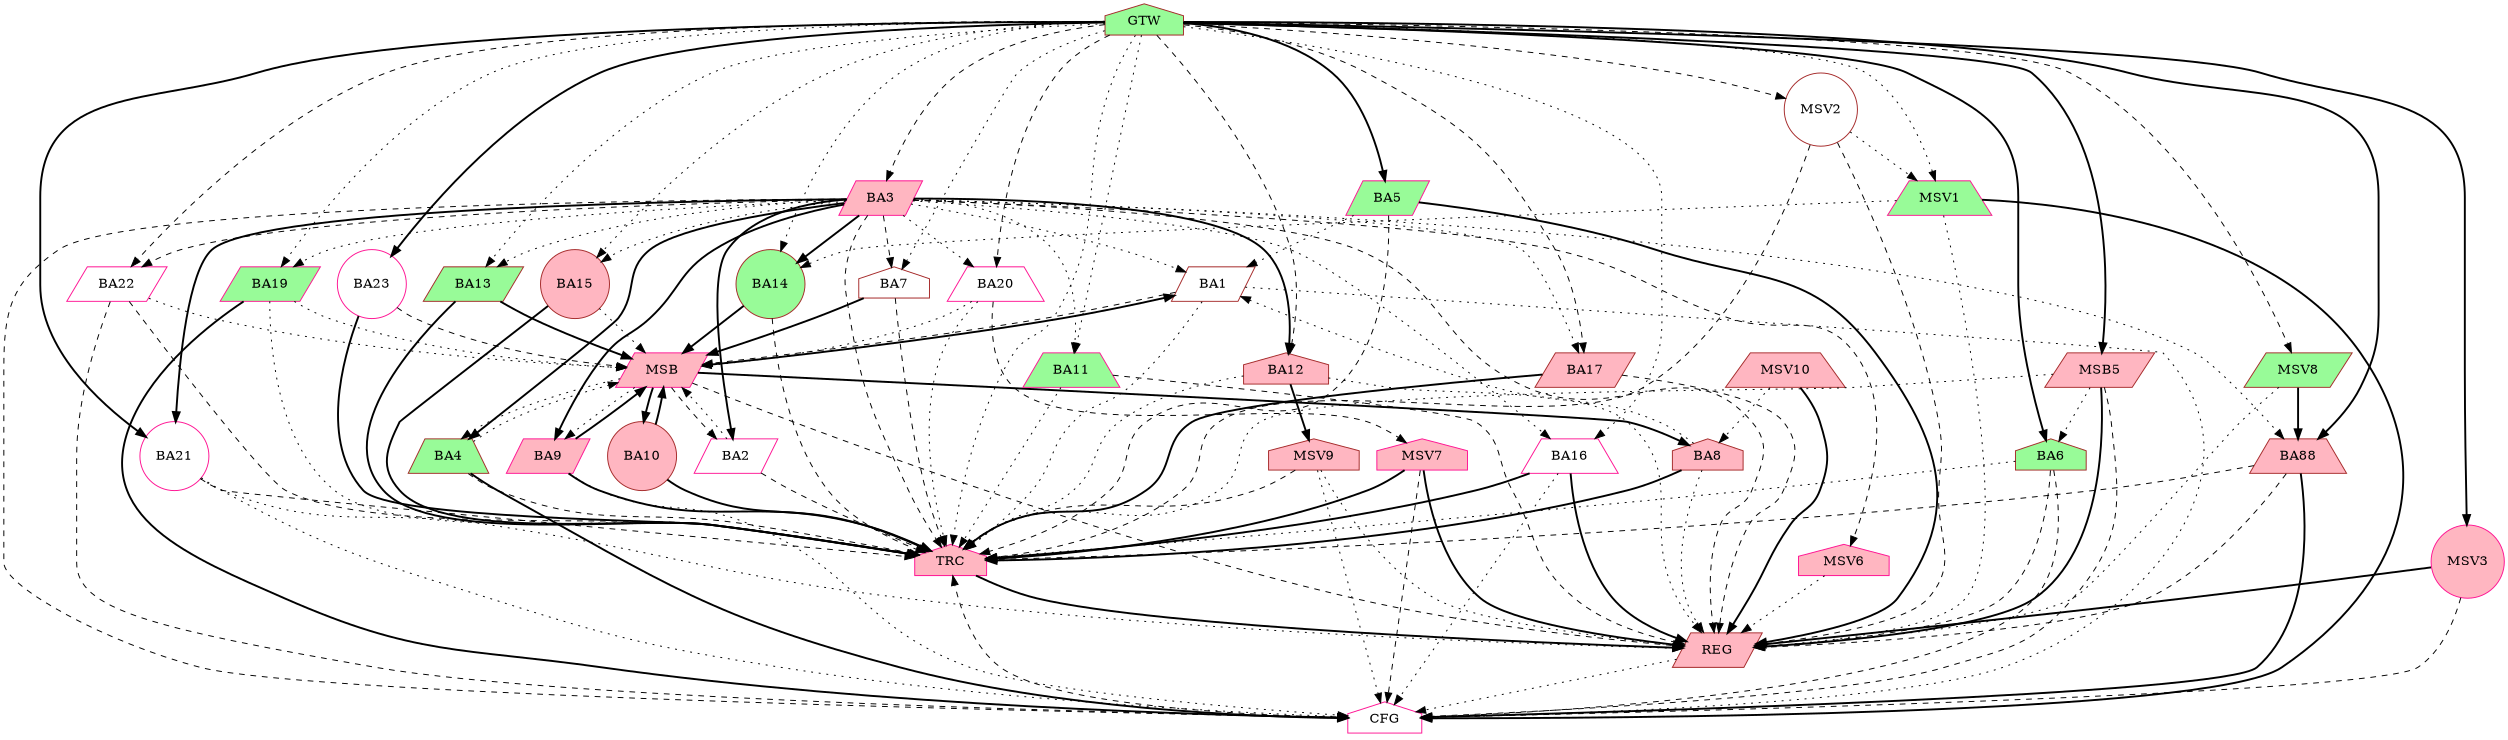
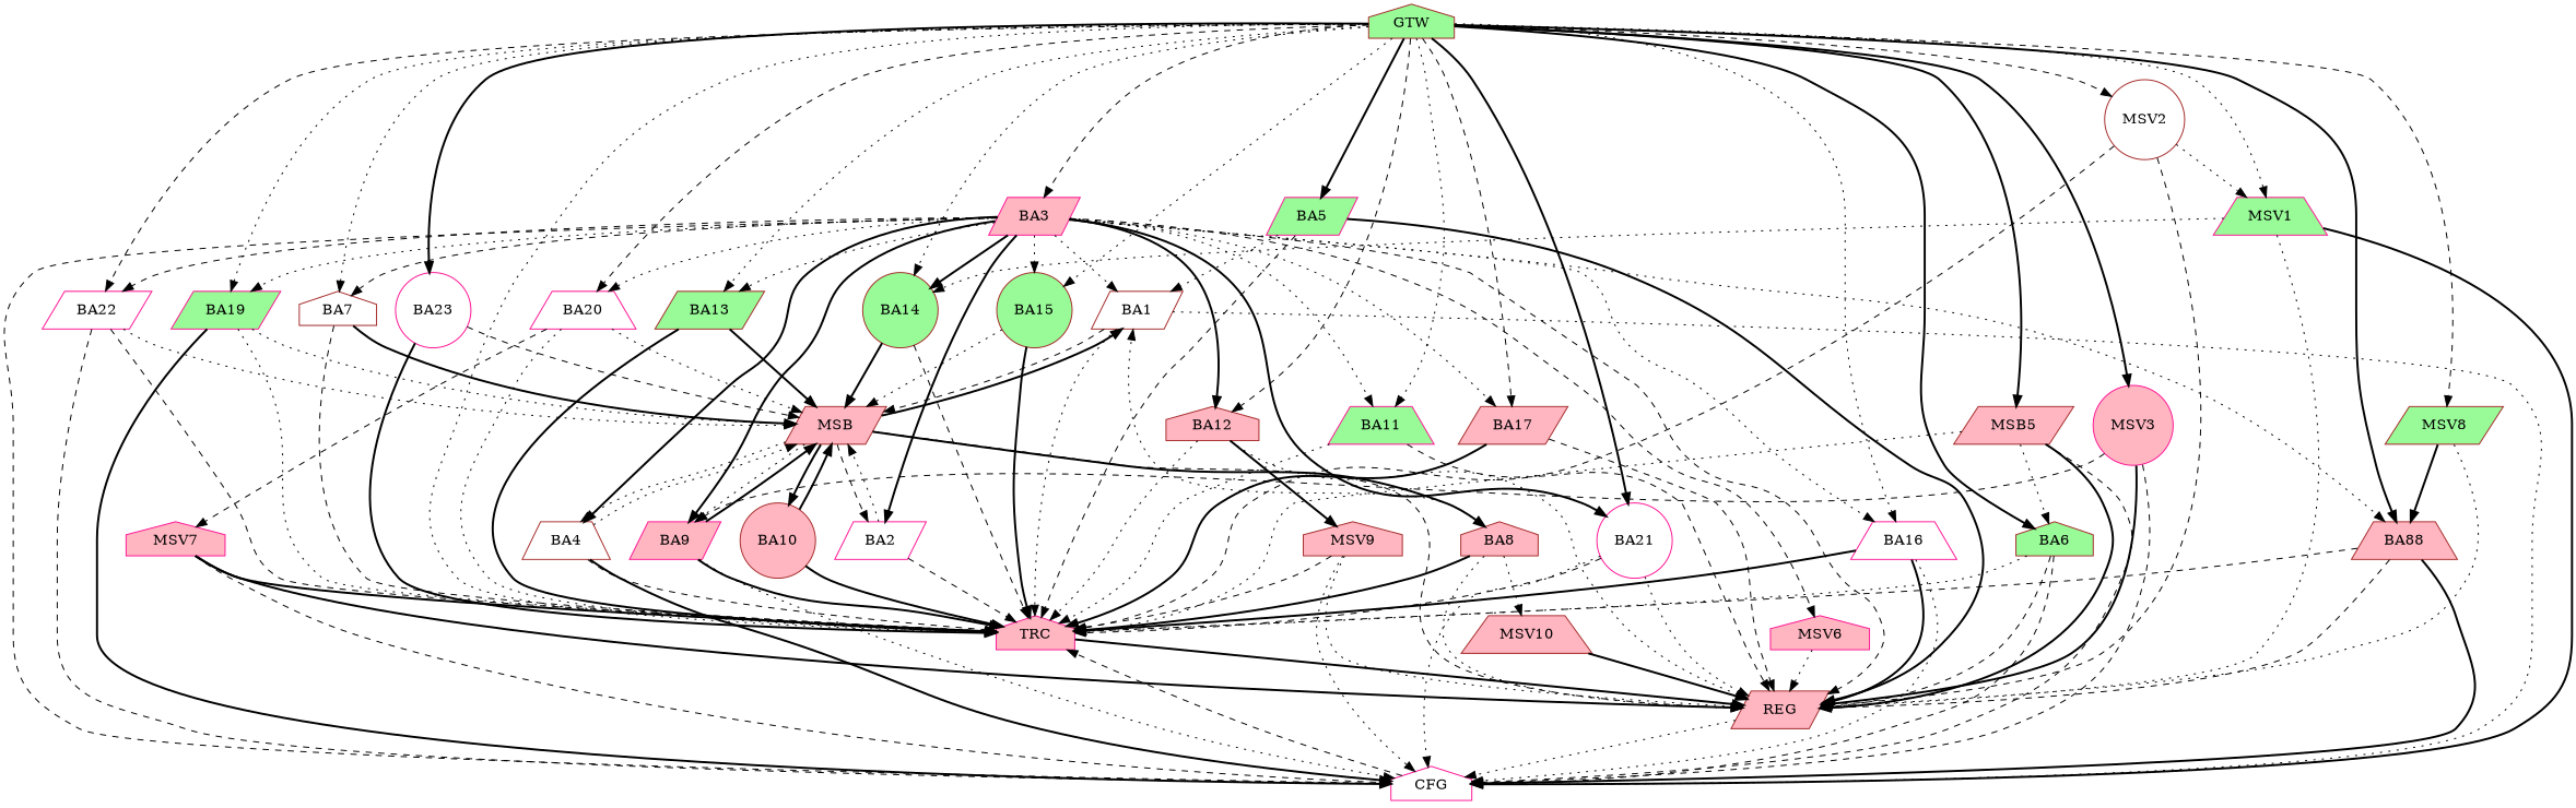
  strict digraph {
    node [color=brown fillcolor=lightpink shape=parallelogram style=filled]
    edge [style=dotted]
    n1 [fillcolor=white label=BA1]
-   n2 [color=deeppink label=MSB]
+   n2 [label=MSB]
    n3 [color=deeppink fillcolor=white label=CFG shape=house]
    n4 [color=deeppink label=TRC shape=house]
    n5 [color=deeppink fillcolor=white label=BA2]
-   n6 [fillcolor=palegreen label=BA4 shape=trapezium]
+   n6 [fillcolor=white label=BA4 shape=trapezium]
    n7 [color=deeppink label=BA9]
    n8 [label=REG]
    n9 [label=BA8 shape=house]
    n10 [label=BA10 shape=circle]
    n11 [color=deeppink label=BA3]
    n12 [fillcolor=white label=BA7 shape=house]
    n13 [color=deeppink fillcolor=palegreen label=BA11 shape=trapezium]
    n14 [label=BA12 shape=house]
    n15 [fillcolor=palegreen label=BA13]
    n16 [fillcolor=palegreen label=BA14 shape=circle]
-   n17 [label=BA15 shape=circle]
+   n17 [fillcolor=palegreen label=BA15 shape=circle]
    n18 [color=deeppink fillcolor=white label=BA16 shape=trapezium]
    n19 [label=BA17]
    n20 [label=BA88 shape=trapezium]
    n21 [color=deeppink fillcolor=palegreen label=BA19]
    n22 [color=deeppink fillcolor=white label=BA20 shape=trapezium]
    n23 [color=deeppink fillcolor=white label=BA21 shape=circle]
    n24 [color=deeppink fillcolor=white label=BA22]
    n25 [color=deeppink label=MSV6 shape=house]
    n26 [label=MSV9 shape=house]
    n27 [color=deeppink label=MSV7 shape=house]
    n28 [color=deeppink fillcolor=palegreen label=BA5]
    n29 [fillcolor=palegreen label=BA6 shape=house]
    n30 [label=MSV10 shape=trapezium]
    n31 [color=deeppink fillcolor=white label=BA23 shape=circle]
    n32 [fillcolor=palegreen label=GTW shape=house]
    n33 [color=deeppink fillcolor=palegreen label=MSV1 shape=trapezium]
    n34 [fillcolor=white label=MSV2 shape=circle]
    n35 [color=deeppink label=MSV3 shape=circle]
    n36 [label=MSB5]
    n37 [fillcolor=palegreen label=MSV8]
    n1 -> n2 [style=dashed]
    n1 -> n3
    n1 -> n4
    n2 -> n1 [style=bold]
    n2 -> n5 [style=dashed]
    n2 -> n6
    n2 -> n7
    n2 -> n8 [style=dashed]
    n2 -> n9 [style=bold]
    n2 -> n10 [style=bold]
    n3 -> n4 [style=dashed]
    n4 -> n8 [style=bold]
    n5 -> n2
    n5 -> n4 [style=dashed]
    n6 -> n2
    n6 -> n3 [style=bold]
    n6 -> n4 [style=dashed]
    n7 -> n2 [style=bold]
    n7 -> n3
    n7 -> n4 [style=bold]
    n8 -> n3
    n9 -> n1
    n9 -> n4 [style=bold]
    n9 -> n8
-   n30 -> n9
+   n9 -> n30
    n10 -> n2 [style=bold]
    n10 -> n4 [style=bold]
    n11 -> n1
    n11 -> n3 [style=dashed]
-   n11 -> n4 [style=dashed]
    n11 -> n5 [style=bold]
    n11 -> n6 [style=bold]
    n11 -> n7 [style=bold]
    n11 -> n8 [style=dashed]
    n11 -> n12 [style=dashed]
    n11 -> n13
    n11 -> n14 [style=bold]
    n11 -> n15
    n11 -> n16 [style=bold]
    n11 -> n17
    n11 -> n18
    n11 -> n19
    n11 -> n20
    n11 -> n21
    n11 -> n22
    n11 -> n23 [style=bold]
    n11 -> n24 [style=dashed]
    n11 -> n25 [style=dashed]
    n12 -> n2 [style=bold]
    n12 -> n4 [style=dashed]
    n13 -> n4
    n13 -> n8 [style=dashed]
    n14 -> n4
    n14 -> n8
    n14 -> n26 [style=bold]
    n15 -> n2 [style=bold]
    n15 -> n4 [style=bold]
    n16 -> n2 [style=bold]
    n16 -> n4 [style=dashed]
    n17 -> n2
    n17 -> n4 [style=bold]
    n18 -> n3
    n18 -> n4 [style=bold]
    n18 -> n8 [style=bold]
    n19 -> n4 [style=bold]
    n19 -> n8 [style=dashed]
    n20 -> n3 [style=bold]
    n20 -> n4 [style=dashed]
    n20 -> n8 [style=dashed]
    n21 -> n2
    n21 -> n3 [style=bold]
    n21 -> n4
    n22 -> n2
    n22 -> n4
    n22 -> n27 [style=dashed]
    n23 -> n3
    n23 -> n4 [style=dashed]
    n23 -> n8
    n24 -> n2
    n24 -> n3 [style=dashed]
    n24 -> n4 [style=dashed]
    n25 -> n8
    n26 -> n3
    n26 -> n4 [style=dashed]
    n26 -> n8
    n27 -> n3 [style=dashed]
    n27 -> n4 [style=bold]
    n27 -> n8 [style=bold]
    n28 -> n1
    n28 -> n4 [style=dashed]
    n28 -> n8 [style=bold]
    n29 -> n3 [style=dashed]
    n29 -> n4
    n29 -> n8 [style=dashed]
    n30 -> n8 [style=bold]
    n31 -> n2 [style=dashed]
    n31 -> n4 [style=bold]
    n32 -> n4
    n32 -> n11 [style=dashed]
    n32 -> n12
    n32 -> n13
    n32 -> n14 [style=dashed]
    n32 -> n15
    n32 -> n16
    n32 -> n17
    n32 -> n18
    n32 -> n19 [style=dashed]
    n32 -> n20 [style=bold]
    n32 -> n21
    n32 -> n22 [style=dashed]
    n32 -> n23 [style=bold]
    n32 -> n24 [style=dashed]
    n32 -> n28 [style=bold]
    n32 -> n29 [style=bold]
    n32 -> n31 [style=bold]
    n32 -> n33
    n32 -> n34 [style=dashed]
    n32 -> n35 [style=bold]
    n32 -> n36 [style=bold]
    n32 -> n37 [style=dashed]
    n33 -> n3 [style=bold]
    n33 -> n8
    n33 -> n16
    n34 -> n4 [style=dashed]
    n34 -> n8 [style=dashed]
    n34 -> n33
    n35 -> n3 [style=dashed]
+   n35 -> n7 [style=dashed]
    n35 -> n8 [style=bold]
    n36 -> n3 [style=dashed]
    n36 -> n4
    n36 -> n8 [style=bold]
    n36 -> n29
    n37 -> n8
    n37 -> n20 [style=bold]
  }
